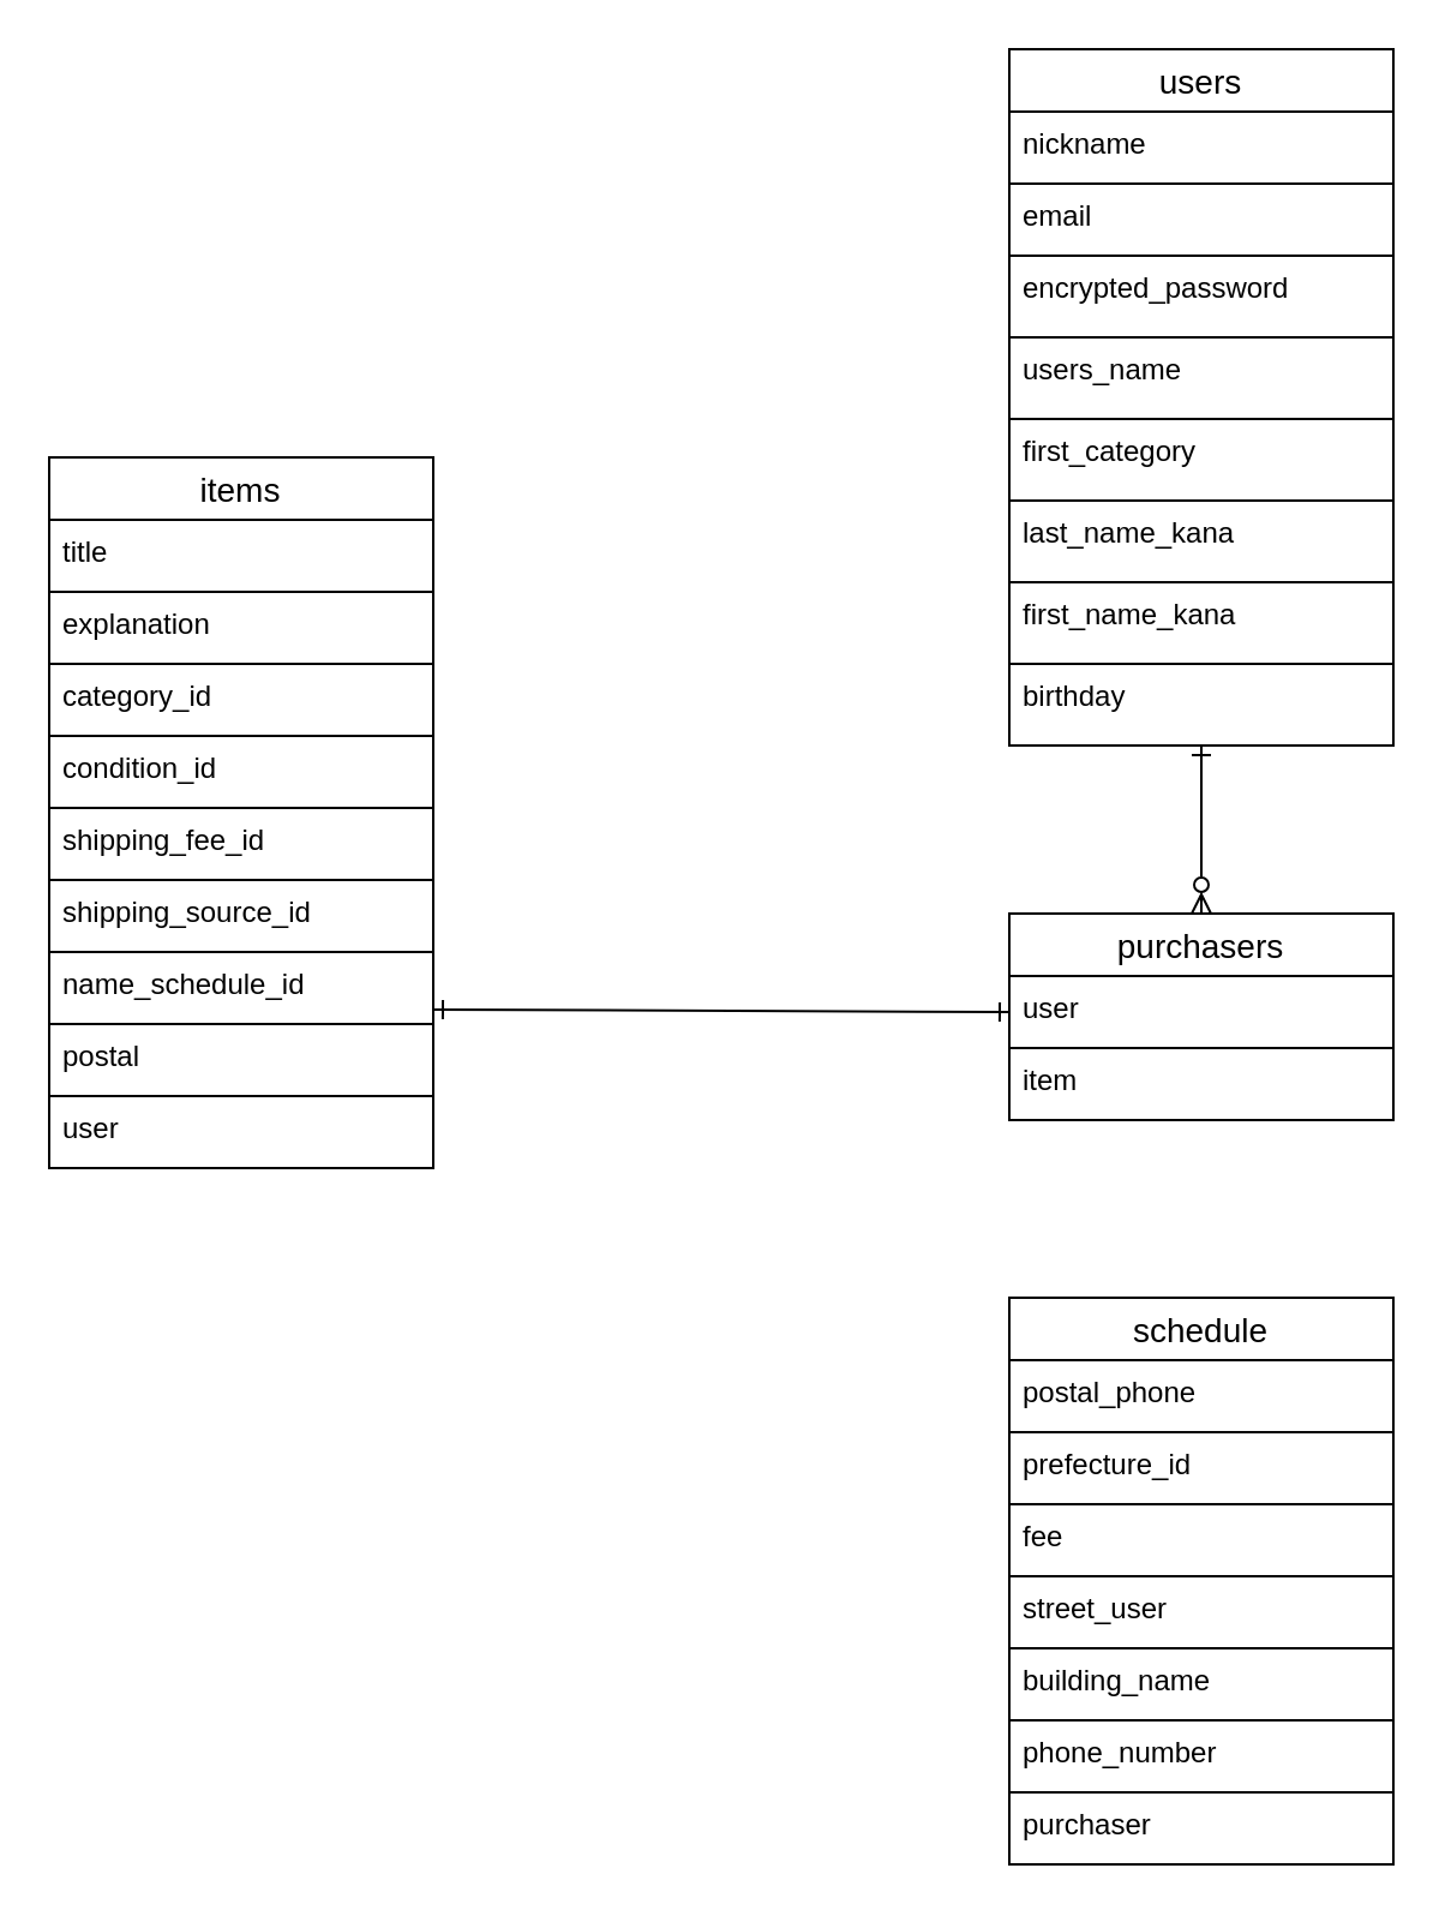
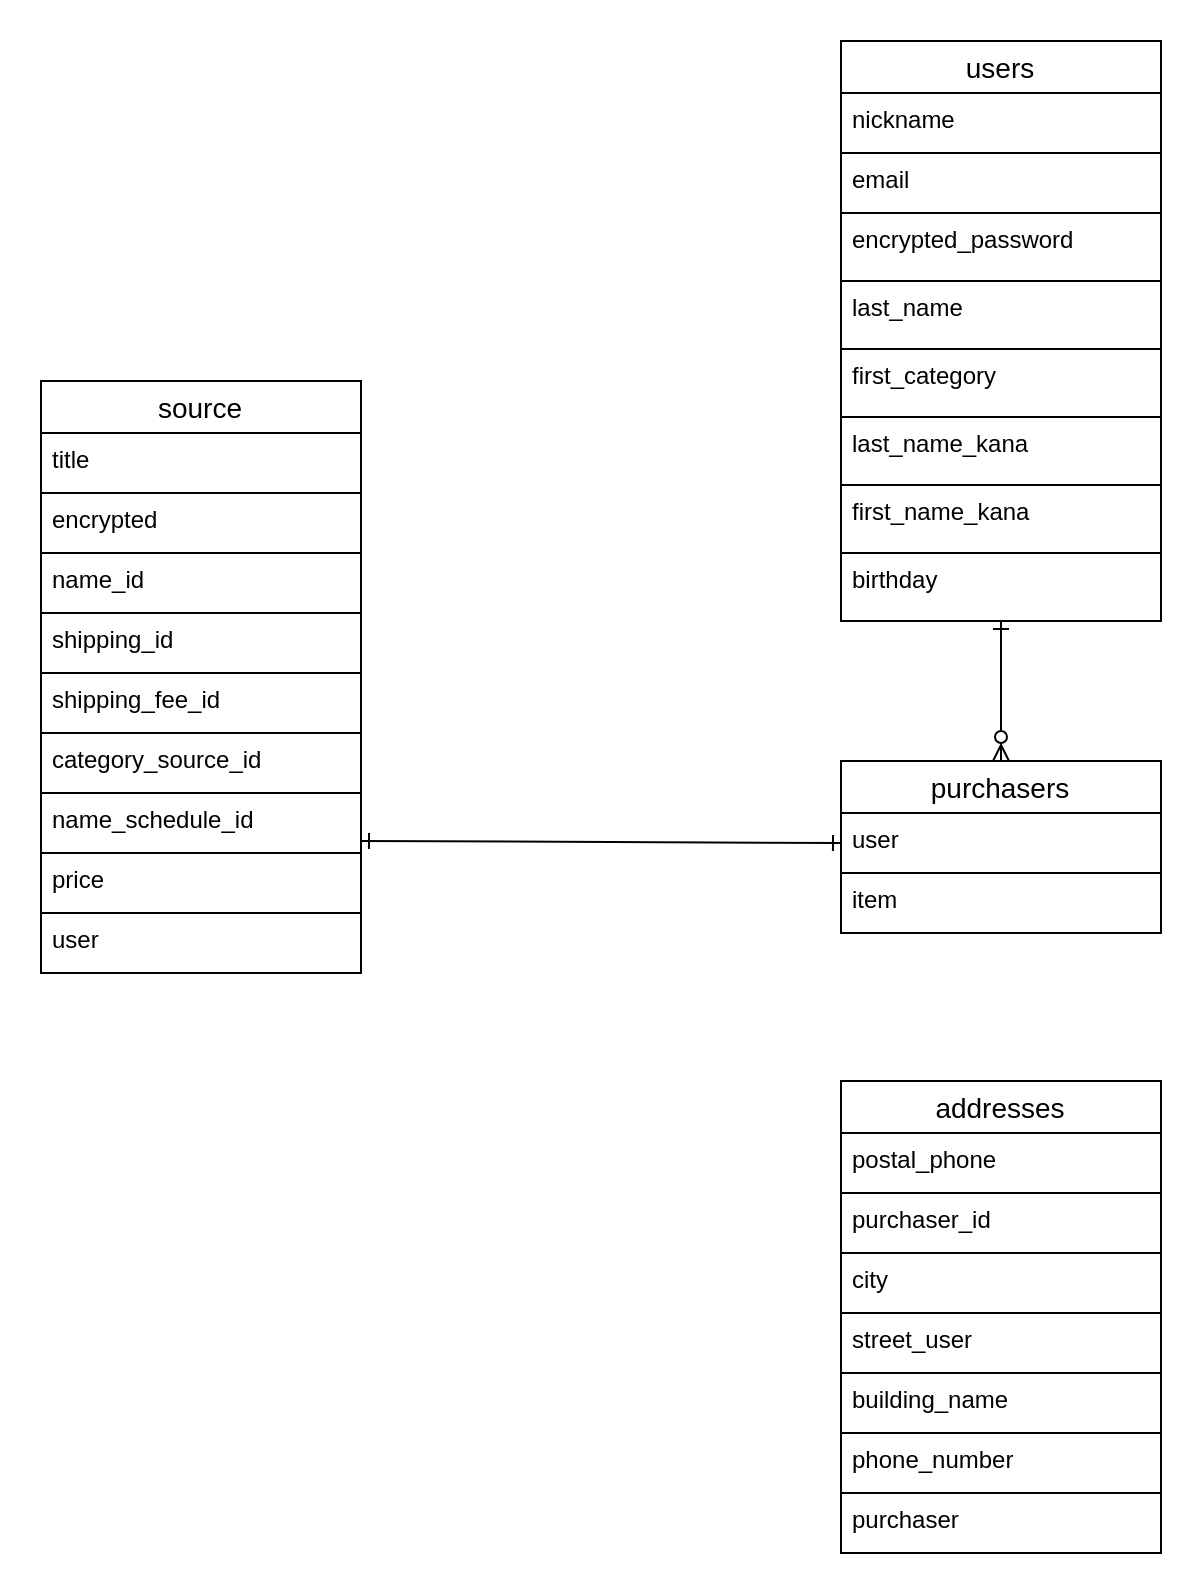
  <mxCell id="0" />
  <mxCell id="1" parent="0" />
  <mxCell id="2" value="users" style="swimlane;fontStyle=0;childLayout=stackLayout;horizontal=1;startSize=26;horizontalStack=0;resizeParent=1;resizeParentMax=0;resizeLast=0;collapsible=1;marginBottom=0;align=center;fontSize=14;rounded=0;fontColor=#000000;labelBackgroundColor=#FFFFFF;labelBorderColor=#FFFFFF;strokeColor=#000000;swimlaneLine=0;" parent="1" vertex="1"><mxGeometry x="420" y="20" width="160" height="290" as="geometry" /></mxCell>
  <mxCell id="3" value="nickname" style="text;strokeColor=#000000;fillColor=none;spacingLeft=4;spacingRight=4;overflow=hidden;rotatable=0;points=[[0,0.5],[1,0.5]];portConstraint=eastwest;fontSize=12;rounded=0;fontColor=#000000;labelBackgroundColor=#FFFFFF;labelBorderColor=#FFFFFF;swimlaneLine=0;" parent="2" vertex="1"><mxGeometry y="26" width="160" height="30" as="geometry" /></mxCell>
  <mxCell id="4" value="email" style="text;strokeColor=#000000;fillColor=none;spacingLeft=4;spacingRight=4;overflow=hidden;rotatable=0;points=[[0,0.5],[1,0.5]];portConstraint=eastwest;fontSize=12;rounded=0;fontColor=#000000;labelBackgroundColor=#FFFFFF;labelBorderColor=#FFFFFF;swimlaneLine=0;" parent="2" vertex="1"><mxGeometry y="56" width="160" height="30" as="geometry" /></mxCell>
  <mxCell id="5" value="encrypted_password" style="text;spacingLeft=4;spacingRight=4;overflow=hidden;rotatable=0;points=[[0,0.5],[1,0.5]];portConstraint=eastwest;fontSize=12;rounded=0;fontColor=#000000;labelBackgroundColor=#FFFFFF;labelBorderColor=#FFFFFF;strokeColor=#000000;swimlaneLine=0;" parent="2" vertex="1"><mxGeometry y="86" width="160" height="34" as="geometry" /></mxCell>
- <mxCell id="6" value="users_name" style="text;spacingLeft=4;spacingRight=4;overflow=hidden;rotatable=0;points=[[0,0.5],[1,0.5]];portConstraint=eastwest;fontSize=12;rounded=0;fontColor=#000000;labelBackgroundColor=#FFFFFF;labelBorderColor=#FFFFFF;strokeColor=#000000;swimlaneLine=0;" parent="2" vertex="1"><mxGeometry y="120" width="160" height="34" as="geometry" /></mxCell>
+ <mxCell id="6" value="last_name" style="text;spacingLeft=4;spacingRight=4;overflow=hidden;rotatable=0;points=[[0,0.5],[1,0.5]];portConstraint=eastwest;fontSize=12;rounded=0;fontColor=#000000;labelBackgroundColor=#FFFFFF;labelBorderColor=#FFFFFF;strokeColor=#000000;swimlaneLine=0;" parent="2" vertex="1"><mxGeometry y="120" width="160" height="34" as="geometry" /></mxCell>
  <mxCell id="7" value="first_category" style="text;spacingLeft=4;spacingRight=4;overflow=hidden;rotatable=0;points=[[0,0.5],[1,0.5]];portConstraint=eastwest;fontSize=12;rounded=0;fontColor=#000000;labelBackgroundColor=#FFFFFF;labelBorderColor=#FFFFFF;strokeColor=#000000;swimlaneLine=0;" parent="2" vertex="1"><mxGeometry y="154" width="160" height="34" as="geometry" /></mxCell>
  <mxCell id="8" value="last_name_kana" style="text;spacingLeft=4;spacingRight=4;overflow=hidden;rotatable=0;points=[[0,0.5],[1,0.5]];portConstraint=eastwest;fontSize=12;rounded=0;fontColor=#000000;labelBackgroundColor=#FFFFFF;labelBorderColor=#FFFFFF;strokeColor=#000000;swimlaneLine=0;" parent="2" vertex="1"><mxGeometry y="188" width="160" height="34" as="geometry" /></mxCell>
  <mxCell id="9" value="first_name_kana" style="text;spacingLeft=4;spacingRight=4;overflow=hidden;rotatable=0;points=[[0,0.5],[1,0.5]];portConstraint=eastwest;fontSize=12;rounded=0;fontColor=#000000;labelBackgroundColor=#FFFFFF;labelBorderColor=#FFFFFF;strokeColor=#000000;swimlaneLine=0;" parent="2" vertex="1"><mxGeometry y="222" width="160" height="34" as="geometry" /></mxCell>
  <mxCell id="10" value="birthday" style="text;spacingLeft=4;spacingRight=4;overflow=hidden;rotatable=0;points=[[0,0.5],[1,0.5]];portConstraint=eastwest;fontSize=12;rounded=0;fontColor=#000000;labelBackgroundColor=#FFFFFF;labelBorderColor=#FFFFFF;strokeColor=#000000;swimlaneLine=0;" parent="2" vertex="1"><mxGeometry y="256" width="160" height="34" as="geometry" /></mxCell>
- <mxCell id="11" value="items" style="swimlane;fontStyle=0;childLayout=stackLayout;horizontal=1;startSize=26;horizontalStack=0;resizeParent=1;resizeParentMax=0;resizeLast=0;collapsible=1;marginBottom=0;align=center;fontSize=14;rounded=0;fontColor=#000000;labelBackgroundColor=#FFFFFF;labelBorderColor=#FFFFFF;strokeColor=#000000;swimlaneLine=0;" parent="1" vertex="1"><mxGeometry x="20" y="190" width="160" height="296" as="geometry" /></mxCell>
+ <mxCell id="11" value="source" style="swimlane;fontStyle=0;childLayout=stackLayout;horizontal=1;startSize=26;horizontalStack=0;resizeParent=1;resizeParentMax=0;resizeLast=0;collapsible=1;marginBottom=0;align=center;fontSize=14;rounded=0;fontColor=#000000;labelBackgroundColor=#FFFFFF;labelBorderColor=#FFFFFF;strokeColor=#000000;swimlaneLine=0;" parent="1" vertex="1"><mxGeometry x="20" y="190" width="160" height="296" as="geometry" /></mxCell>
  <mxCell id="12" value="title" style="text;strokeColor=#000000;fillColor=none;spacingLeft=4;spacingRight=4;overflow=hidden;rotatable=0;points=[[0,0.5],[1,0.5]];portConstraint=eastwest;fontSize=12;rounded=0;fontColor=#000000;labelBackgroundColor=#FFFFFF;labelBorderColor=#FFFFFF;swimlaneLine=0;" parent="11" vertex="1"><mxGeometry y="26" width="160" height="30" as="geometry" /></mxCell>
- <mxCell id="13" value="explanation" style="text;strokeColor=#000000;fillColor=none;spacingLeft=4;spacingRight=4;overflow=hidden;rotatable=0;points=[[0,0.5],[1,0.5]];portConstraint=eastwest;fontSize=12;rounded=0;fontColor=#000000;labelBackgroundColor=#FFFFFF;labelBorderColor=#FFFFFF;swimlaneLine=0;" parent="11" vertex="1"><mxGeometry y="56" width="160" height="30" as="geometry" /></mxCell>
- <mxCell id="14" value="category_id" style="text;strokeColor=#000000;fillColor=none;spacingLeft=4;spacingRight=4;overflow=hidden;rotatable=0;points=[[0,0.5],[1,0.5]];portConstraint=eastwest;fontSize=12;rounded=0;fontColor=#000000;labelBackgroundColor=#FFFFFF;labelBorderColor=#FFFFFF;swimlaneLine=0;" parent="11" vertex="1"><mxGeometry y="86" width="160" height="30" as="geometry" /></mxCell>
- <mxCell id="15" value="condition_id" style="text;strokeColor=#000000;fillColor=none;spacingLeft=4;spacingRight=4;overflow=hidden;rotatable=0;points=[[0,0.5],[1,0.5]];portConstraint=eastwest;fontSize=12;rounded=0;fontColor=#000000;labelBackgroundColor=#FFFFFF;labelBorderColor=#FFFFFF;swimlaneLine=0;" parent="11" vertex="1"><mxGeometry y="116" width="160" height="30" as="geometry" /></mxCell>
+ <mxCell id="13" value="encrypted" style="text;strokeColor=#000000;fillColor=none;spacingLeft=4;spacingRight=4;overflow=hidden;rotatable=0;points=[[0,0.5],[1,0.5]];portConstraint=eastwest;fontSize=12;rounded=0;fontColor=#000000;labelBackgroundColor=#FFFFFF;labelBorderColor=#FFFFFF;swimlaneLine=0;" parent="11" vertex="1"><mxGeometry y="56" width="160" height="30" as="geometry" /></mxCell>
+ <mxCell id="14" value="name_id" style="text;strokeColor=#000000;fillColor=none;spacingLeft=4;spacingRight=4;overflow=hidden;rotatable=0;points=[[0,0.5],[1,0.5]];portConstraint=eastwest;fontSize=12;rounded=0;fontColor=#000000;labelBackgroundColor=#FFFFFF;labelBorderColor=#FFFFFF;swimlaneLine=0;" parent="11" vertex="1"><mxGeometry y="86" width="160" height="30" as="geometry" /></mxCell>
+ <mxCell id="15" value="shipping_id" style="text;strokeColor=#000000;fillColor=none;spacingLeft=4;spacingRight=4;overflow=hidden;rotatable=0;points=[[0,0.5],[1,0.5]];portConstraint=eastwest;fontSize=12;rounded=0;fontColor=#000000;labelBackgroundColor=#FFFFFF;labelBorderColor=#FFFFFF;swimlaneLine=0;" parent="11" vertex="1"><mxGeometry y="116" width="160" height="30" as="geometry" /></mxCell>
  <mxCell id="16" value="shipping_fee_id" style="text;strokeColor=#000000;fillColor=none;spacingLeft=4;spacingRight=4;overflow=hidden;rotatable=0;points=[[0,0.5],[1,0.5]];portConstraint=eastwest;fontSize=12;rounded=0;fontColor=#000000;labelBackgroundColor=#FFFFFF;labelBorderColor=#FFFFFF;swimlaneLine=0;" parent="11" vertex="1"><mxGeometry y="146" width="160" height="30" as="geometry" /></mxCell>
- <mxCell id="17" value="shipping_source_id" style="text;strokeColor=#000000;fillColor=none;spacingLeft=4;spacingRight=4;overflow=hidden;rotatable=0;points=[[0,0.5],[1,0.5]];portConstraint=eastwest;fontSize=12;rounded=0;fontColor=#000000;labelBackgroundColor=#FFFFFF;labelBorderColor=#FFFFFF;swimlaneLine=0;" parent="11" vertex="1"><mxGeometry y="176" width="160" height="30" as="geometry" /></mxCell>
+ <mxCell id="17" value="category_source_id" style="text;strokeColor=#000000;fillColor=none;spacingLeft=4;spacingRight=4;overflow=hidden;rotatable=0;points=[[0,0.5],[1,0.5]];portConstraint=eastwest;fontSize=12;rounded=0;fontColor=#000000;labelBackgroundColor=#FFFFFF;labelBorderColor=#FFFFFF;swimlaneLine=0;" parent="11" vertex="1"><mxGeometry y="176" width="160" height="30" as="geometry" /></mxCell>
  <mxCell id="18" value="name_schedule_id" style="text;strokeColor=#000000;fillColor=none;spacingLeft=4;spacingRight=4;overflow=hidden;rotatable=0;points=[[0,0.5],[1,0.5]];portConstraint=eastwest;fontSize=12;rounded=0;fontColor=#000000;labelBackgroundColor=#FFFFFF;labelBorderColor=#FFFFFF;swimlaneLine=0;" parent="11" vertex="1"><mxGeometry y="206" width="160" height="30" as="geometry" /></mxCell>
- <mxCell id="19" value="postal" style="text;strokeColor=#000000;fillColor=none;spacingLeft=4;spacingRight=4;overflow=hidden;rotatable=0;points=[[0,0.5],[1,0.5]];portConstraint=eastwest;fontSize=12;rounded=0;fontColor=#000000;labelBackgroundColor=#FFFFFF;labelBorderColor=#FFFFFF;swimlaneLine=0;" parent="11" vertex="1"><mxGeometry y="236" width="160" height="30" as="geometry" /></mxCell>
+ <mxCell id="19" value="price" style="text;strokeColor=#000000;fillColor=none;spacingLeft=4;spacingRight=4;overflow=hidden;rotatable=0;points=[[0,0.5],[1,0.5]];portConstraint=eastwest;fontSize=12;rounded=0;fontColor=#000000;labelBackgroundColor=#FFFFFF;labelBorderColor=#FFFFFF;swimlaneLine=0;" parent="11" vertex="1"><mxGeometry y="236" width="160" height="30" as="geometry" /></mxCell>
  <mxCell id="20" value="user" style="text;strokeColor=#000000;fillColor=none;spacingLeft=4;spacingRight=4;overflow=hidden;rotatable=0;points=[[0,0.5],[1,0.5]];portConstraint=eastwest;fontSize=12;rounded=0;fontColor=#000000;labelBackgroundColor=#FFFFFF;labelBorderColor=#FFFFFF;swimlaneLine=0;" parent="11" vertex="1"><mxGeometry y="266" width="160" height="30" as="geometry" /></mxCell>
  <mxCell id="21" value="purchasers" style="swimlane;fontStyle=0;childLayout=stackLayout;horizontal=1;startSize=26;horizontalStack=0;resizeParent=1;resizeParentMax=0;resizeLast=0;collapsible=1;marginBottom=0;align=center;fontSize=14;rounded=0;fontColor=#000000;labelBackgroundColor=#FFFFFF;labelBorderColor=#FFFFFF;strokeColor=#000000;swimlaneLine=0;" parent="1" vertex="1"><mxGeometry x="420" y="380" width="160" height="86" as="geometry" /></mxCell>
  <mxCell id="22" value="user" style="text;strokeColor=#000000;fillColor=none;spacingLeft=4;spacingRight=4;overflow=hidden;rotatable=0;points=[[0,0.5],[1,0.5]];portConstraint=eastwest;fontSize=12;rounded=0;fontColor=#000000;labelBackgroundColor=#FFFFFF;labelBorderColor=#FFFFFF;swimlaneLine=0;" parent="21" vertex="1"><mxGeometry y="26" width="160" height="30" as="geometry" /></mxCell>
  <mxCell id="23" value="item" style="text;strokeColor=#000000;fillColor=none;spacingLeft=4;spacingRight=4;overflow=hidden;rotatable=0;points=[[0,0.5],[1,0.5]];portConstraint=eastwest;fontSize=12;rounded=0;fontColor=#000000;labelBackgroundColor=#FFFFFF;labelBorderColor=#FFFFFF;swimlaneLine=0;" parent="21" vertex="1"><mxGeometry y="56" width="160" height="30" as="geometry" /></mxCell>
- <mxCell id="24" value="schedule" style="swimlane;fontStyle=0;childLayout=stackLayout;horizontal=1;startSize=26;horizontalStack=0;resizeParent=1;resizeParentMax=0;resizeLast=0;collapsible=1;marginBottom=0;align=center;fontSize=14;rounded=0;fontColor=#000000;labelBackgroundColor=#FFFFFF;labelBorderColor=#FFFFFF;strokeColor=#000000;swimlaneLine=0;" parent="1" vertex="1"><mxGeometry x="420" y="540" width="160" height="236" as="geometry" /></mxCell>
+ <mxCell id="24" value="addresses" style="swimlane;fontStyle=0;childLayout=stackLayout;horizontal=1;startSize=26;horizontalStack=0;resizeParent=1;resizeParentMax=0;resizeLast=0;collapsible=1;marginBottom=0;align=center;fontSize=14;rounded=0;fontColor=#000000;labelBackgroundColor=#FFFFFF;labelBorderColor=#FFFFFF;strokeColor=#000000;swimlaneLine=0;" parent="1" vertex="1"><mxGeometry x="420" y="540" width="160" height="236" as="geometry" /></mxCell>
  <mxCell id="25" value="postal_phone" style="text;strokeColor=#000000;fillColor=none;spacingLeft=4;spacingRight=4;overflow=hidden;rotatable=0;points=[[0,0.5],[1,0.5]];portConstraint=eastwest;fontSize=12;rounded=0;fontColor=#000000;labelBackgroundColor=#FFFFFF;labelBorderColor=#FFFFFF;swimlaneLine=0;" parent="24" vertex="1"><mxGeometry y="26" width="160" height="30" as="geometry" /></mxCell>
- <mxCell id="26" value="prefecture_id" style="text;strokeColor=#000000;fillColor=none;spacingLeft=4;spacingRight=4;overflow=hidden;rotatable=0;points=[[0,0.5],[1,0.5]];portConstraint=eastwest;fontSize=12;rounded=0;fontColor=#000000;labelBackgroundColor=#FFFFFF;labelBorderColor=#FFFFFF;swimlaneLine=0;" parent="24" vertex="1"><mxGeometry y="56" width="160" height="30" as="geometry" /></mxCell>
- <mxCell id="27" value="fee" style="text;strokeColor=#000000;fillColor=none;spacingLeft=4;spacingRight=4;overflow=hidden;rotatable=0;points=[[0,0.5],[1,0.5]];portConstraint=eastwest;fontSize=12;rounded=0;fontColor=#000000;labelBackgroundColor=#FFFFFF;labelBorderColor=#FFFFFF;swimlaneLine=0;" parent="24" vertex="1"><mxGeometry y="86" width="160" height="30" as="geometry" /></mxCell>
+ <mxCell id="26" value="purchaser_id" style="text;strokeColor=#000000;fillColor=none;spacingLeft=4;spacingRight=4;overflow=hidden;rotatable=0;points=[[0,0.5],[1,0.5]];portConstraint=eastwest;fontSize=12;rounded=0;fontColor=#000000;labelBackgroundColor=#FFFFFF;labelBorderColor=#FFFFFF;swimlaneLine=0;" parent="24" vertex="1"><mxGeometry y="56" width="160" height="30" as="geometry" /></mxCell>
+ <mxCell id="27" value="city" style="text;strokeColor=#000000;fillColor=none;spacingLeft=4;spacingRight=4;overflow=hidden;rotatable=0;points=[[0,0.5],[1,0.5]];portConstraint=eastwest;fontSize=12;rounded=0;fontColor=#000000;labelBackgroundColor=#FFFFFF;labelBorderColor=#FFFFFF;swimlaneLine=0;" parent="24" vertex="1"><mxGeometry y="86" width="160" height="30" as="geometry" /></mxCell>
  <mxCell id="28" value="street_user" style="text;strokeColor=#000000;fillColor=none;spacingLeft=4;spacingRight=4;overflow=hidden;rotatable=0;points=[[0,0.5],[1,0.5]];portConstraint=eastwest;fontSize=12;rounded=0;fontColor=#000000;labelBackgroundColor=#FFFFFF;labelBorderColor=#FFFFFF;swimlaneLine=0;" parent="24" vertex="1"><mxGeometry y="116" width="160" height="30" as="geometry" /></mxCell>
  <mxCell id="29" value="building_name" style="text;strokeColor=#000000;fillColor=none;spacingLeft=4;spacingRight=4;overflow=hidden;rotatable=0;points=[[0,0.5],[1,0.5]];portConstraint=eastwest;fontSize=12;rounded=0;fontColor=#000000;labelBackgroundColor=#FFFFFF;labelBorderColor=#FFFFFF;swimlaneLine=0;" parent="24" vertex="1"><mxGeometry y="146" width="160" height="30" as="geometry" /></mxCell>
  <mxCell id="30" value="phone_number" style="text;strokeColor=#000000;fillColor=none;spacingLeft=4;spacingRight=4;overflow=hidden;rotatable=0;points=[[0,0.5],[1,0.5]];portConstraint=eastwest;fontSize=12;rounded=0;fontColor=#000000;labelBackgroundColor=#FFFFFF;labelBorderColor=#FFFFFF;swimlaneLine=0;" vertex="1" parent="24"><mxGeometry y="176" width="160" height="30" as="geometry" /></mxCell>
  <mxCell id="31" value="purchaser" style="text;strokeColor=#000000;fillColor=none;spacingLeft=4;spacingRight=4;overflow=hidden;rotatable=0;points=[[0,0.5],[1,0.5]];portConstraint=eastwest;fontSize=12;rounded=0;fontColor=#000000;labelBackgroundColor=#FFFFFF;labelBorderColor=#FFFFFF;swimlaneLine=0;" vertex="1" parent="24"><mxGeometry y="206" width="160" height="30" as="geometry" /></mxCell>
  <mxCell id="32" value="" style="endArrow=ERone;rounded=0;exitX=0.5;exitY=0;exitDx=0;exitDy=0;startArrow=ERzeroToMany;startFill=0;endFill=0;fontColor=#000000;labelBackgroundColor=#FFFFFF;labelBorderColor=#FFFFFF;strokeColor=#000000;swimlaneLine=0;" parent="1" source="21" edge="1"><mxGeometry relative="1" as="geometry"><mxPoint x="500" y="370" as="sourcePoint" /><mxPoint x="500" y="310" as="targetPoint" /></mxGeometry></mxCell>
  <mxCell id="33" value="" style="endArrow=ERone;rounded=0;entryX=0;entryY=0.5;entryDx=0;entryDy=0;startArrow=ERone;startFill=0;endFill=0;fontColor=#000000;labelBackgroundColor=#FFFFFF;labelBorderColor=#FFFFFF;strokeColor=#000000;swimlaneLine=0;" parent="1" target="22" edge="1"><mxGeometry relative="1" as="geometry"><mxPoint x="180" y="420" as="sourcePoint" /><mxPoint x="340" y="420" as="targetPoint" /></mxGeometry></mxCell>
